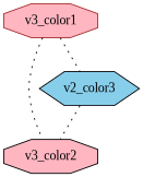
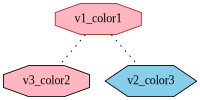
  graph {
    fontname="Liberation Serif"
    node [color=black fillcolor=lightpink fontname="Liberation Serif" shape=octagon style=filled]
    edge [fontname="Liberation Serif" style=dotted]
-   n1 [color=brown label=v3_color1]
+   n1 [color=brown label=v1_color1]
    n2 [label=v3_color2]
    n3 [fillcolor=skyblue label=v2_color3 shape=hexagon]
    n1 -- n2
    n1 -- n3
-   n3 -- n2
  }
